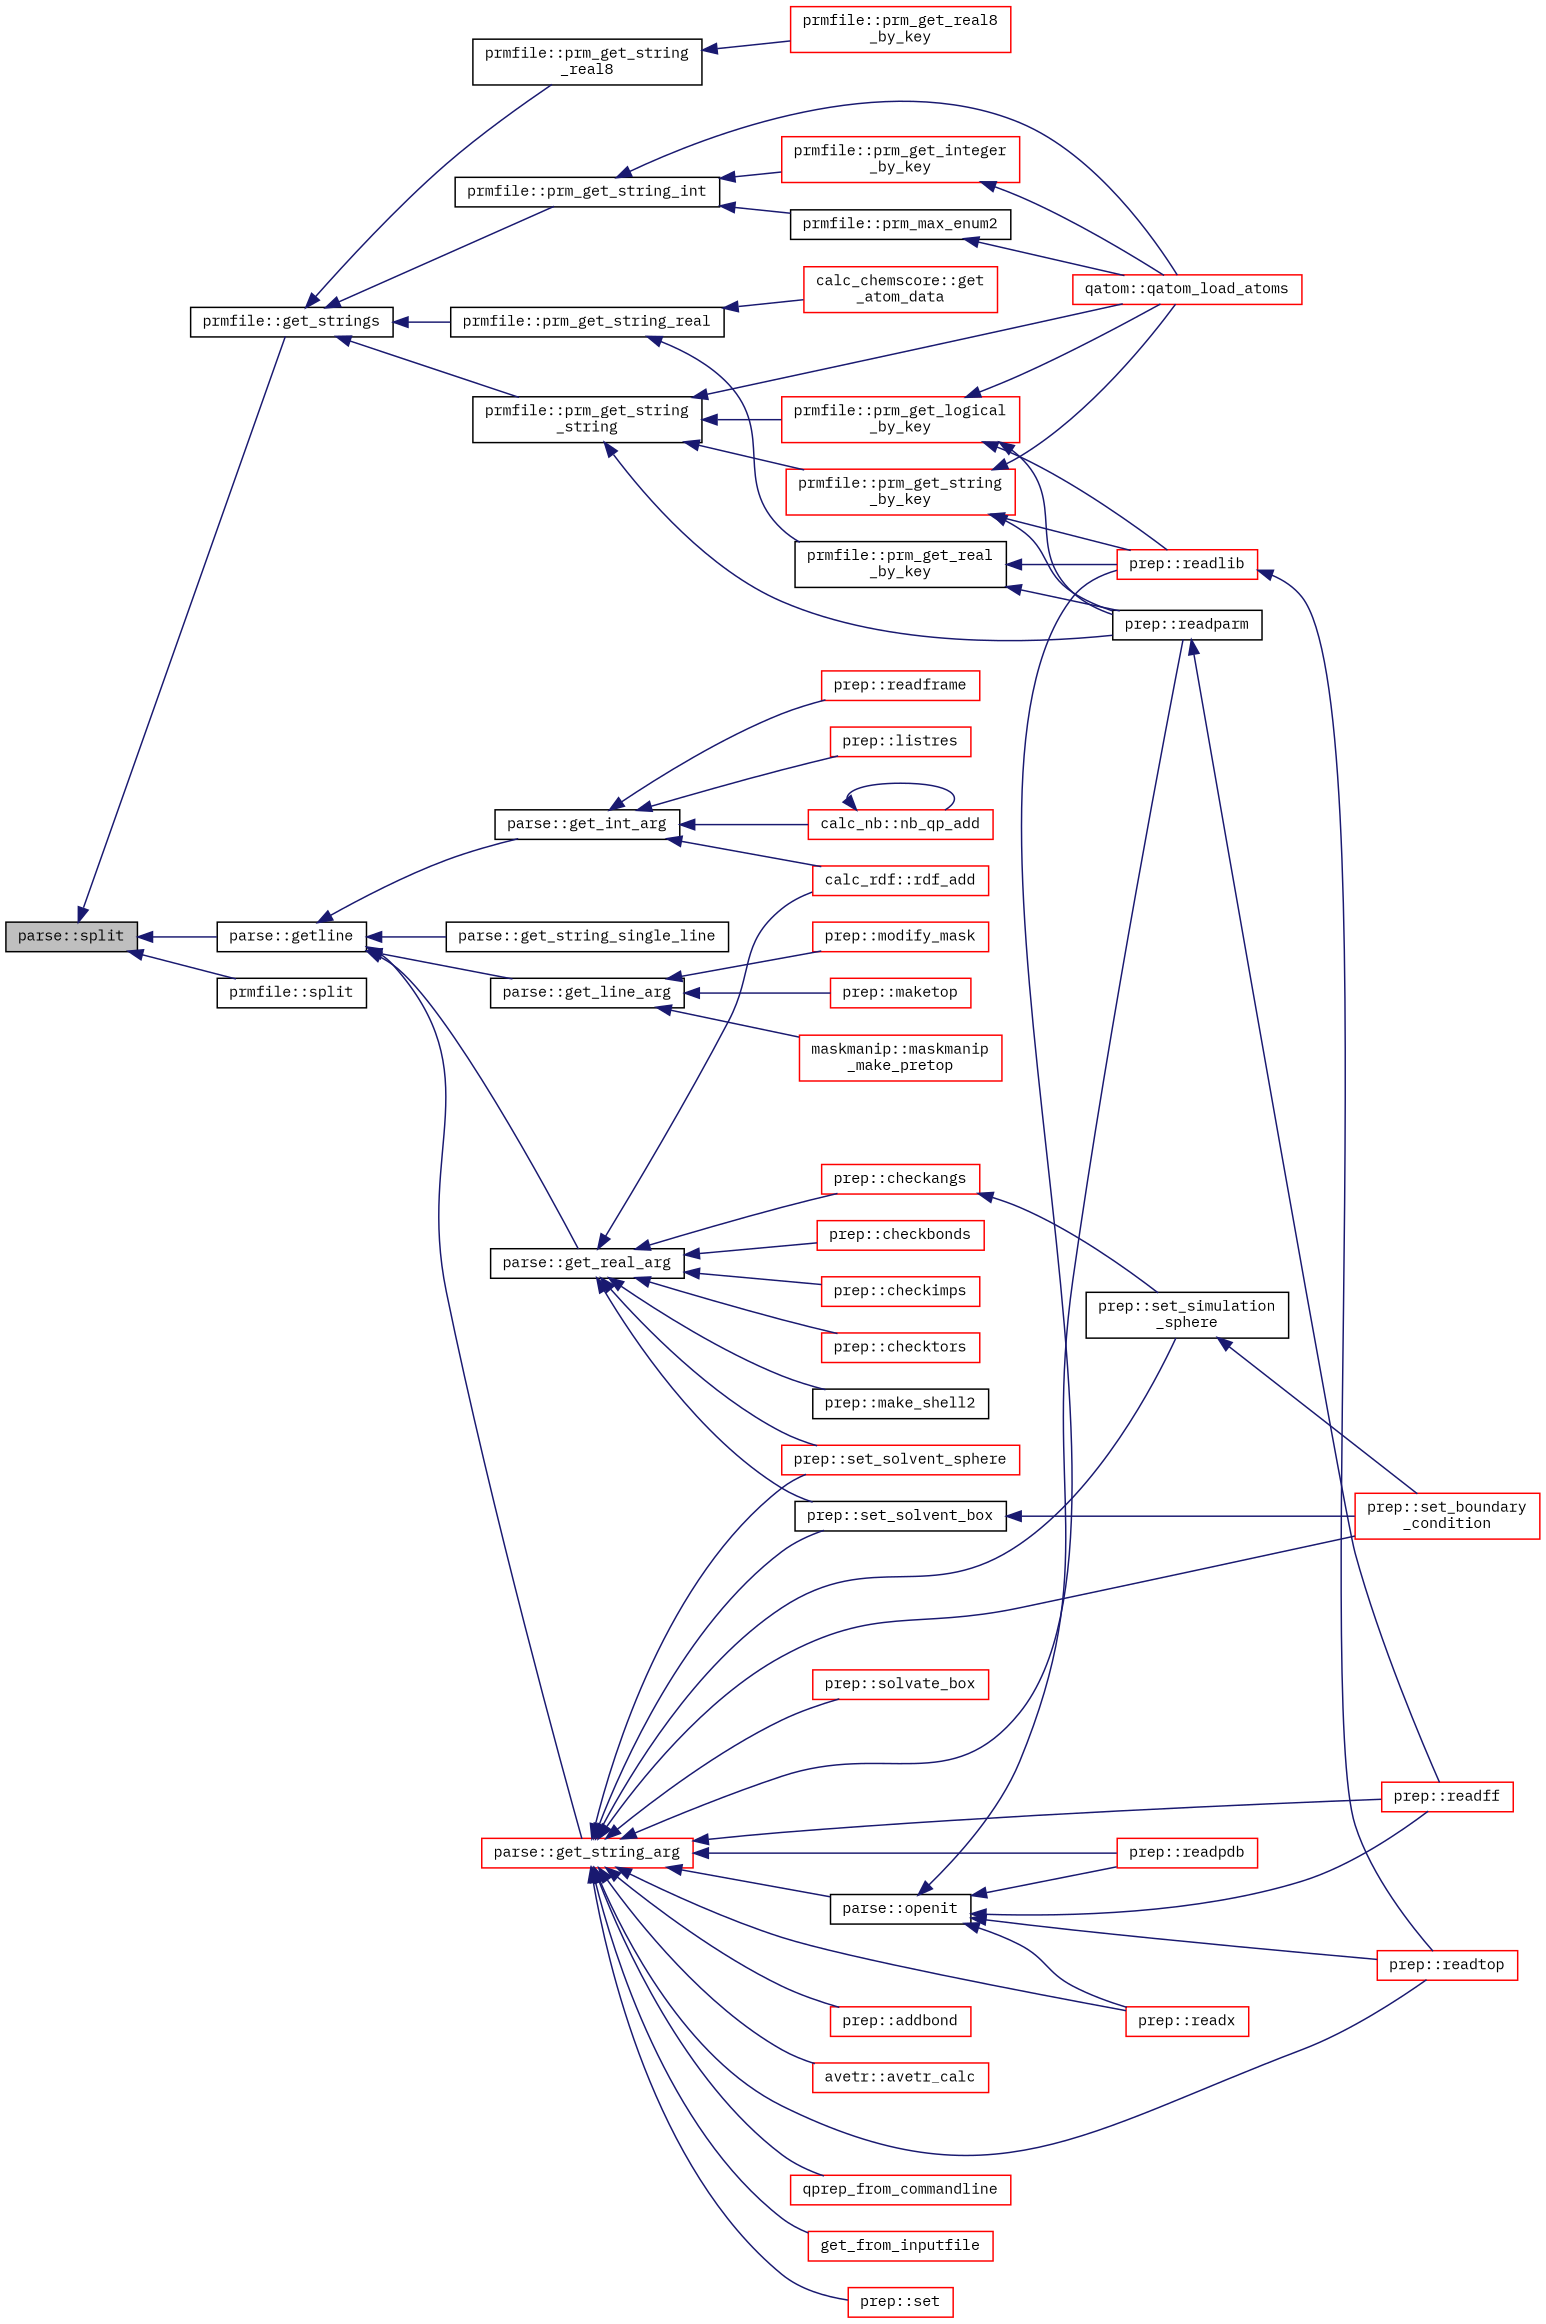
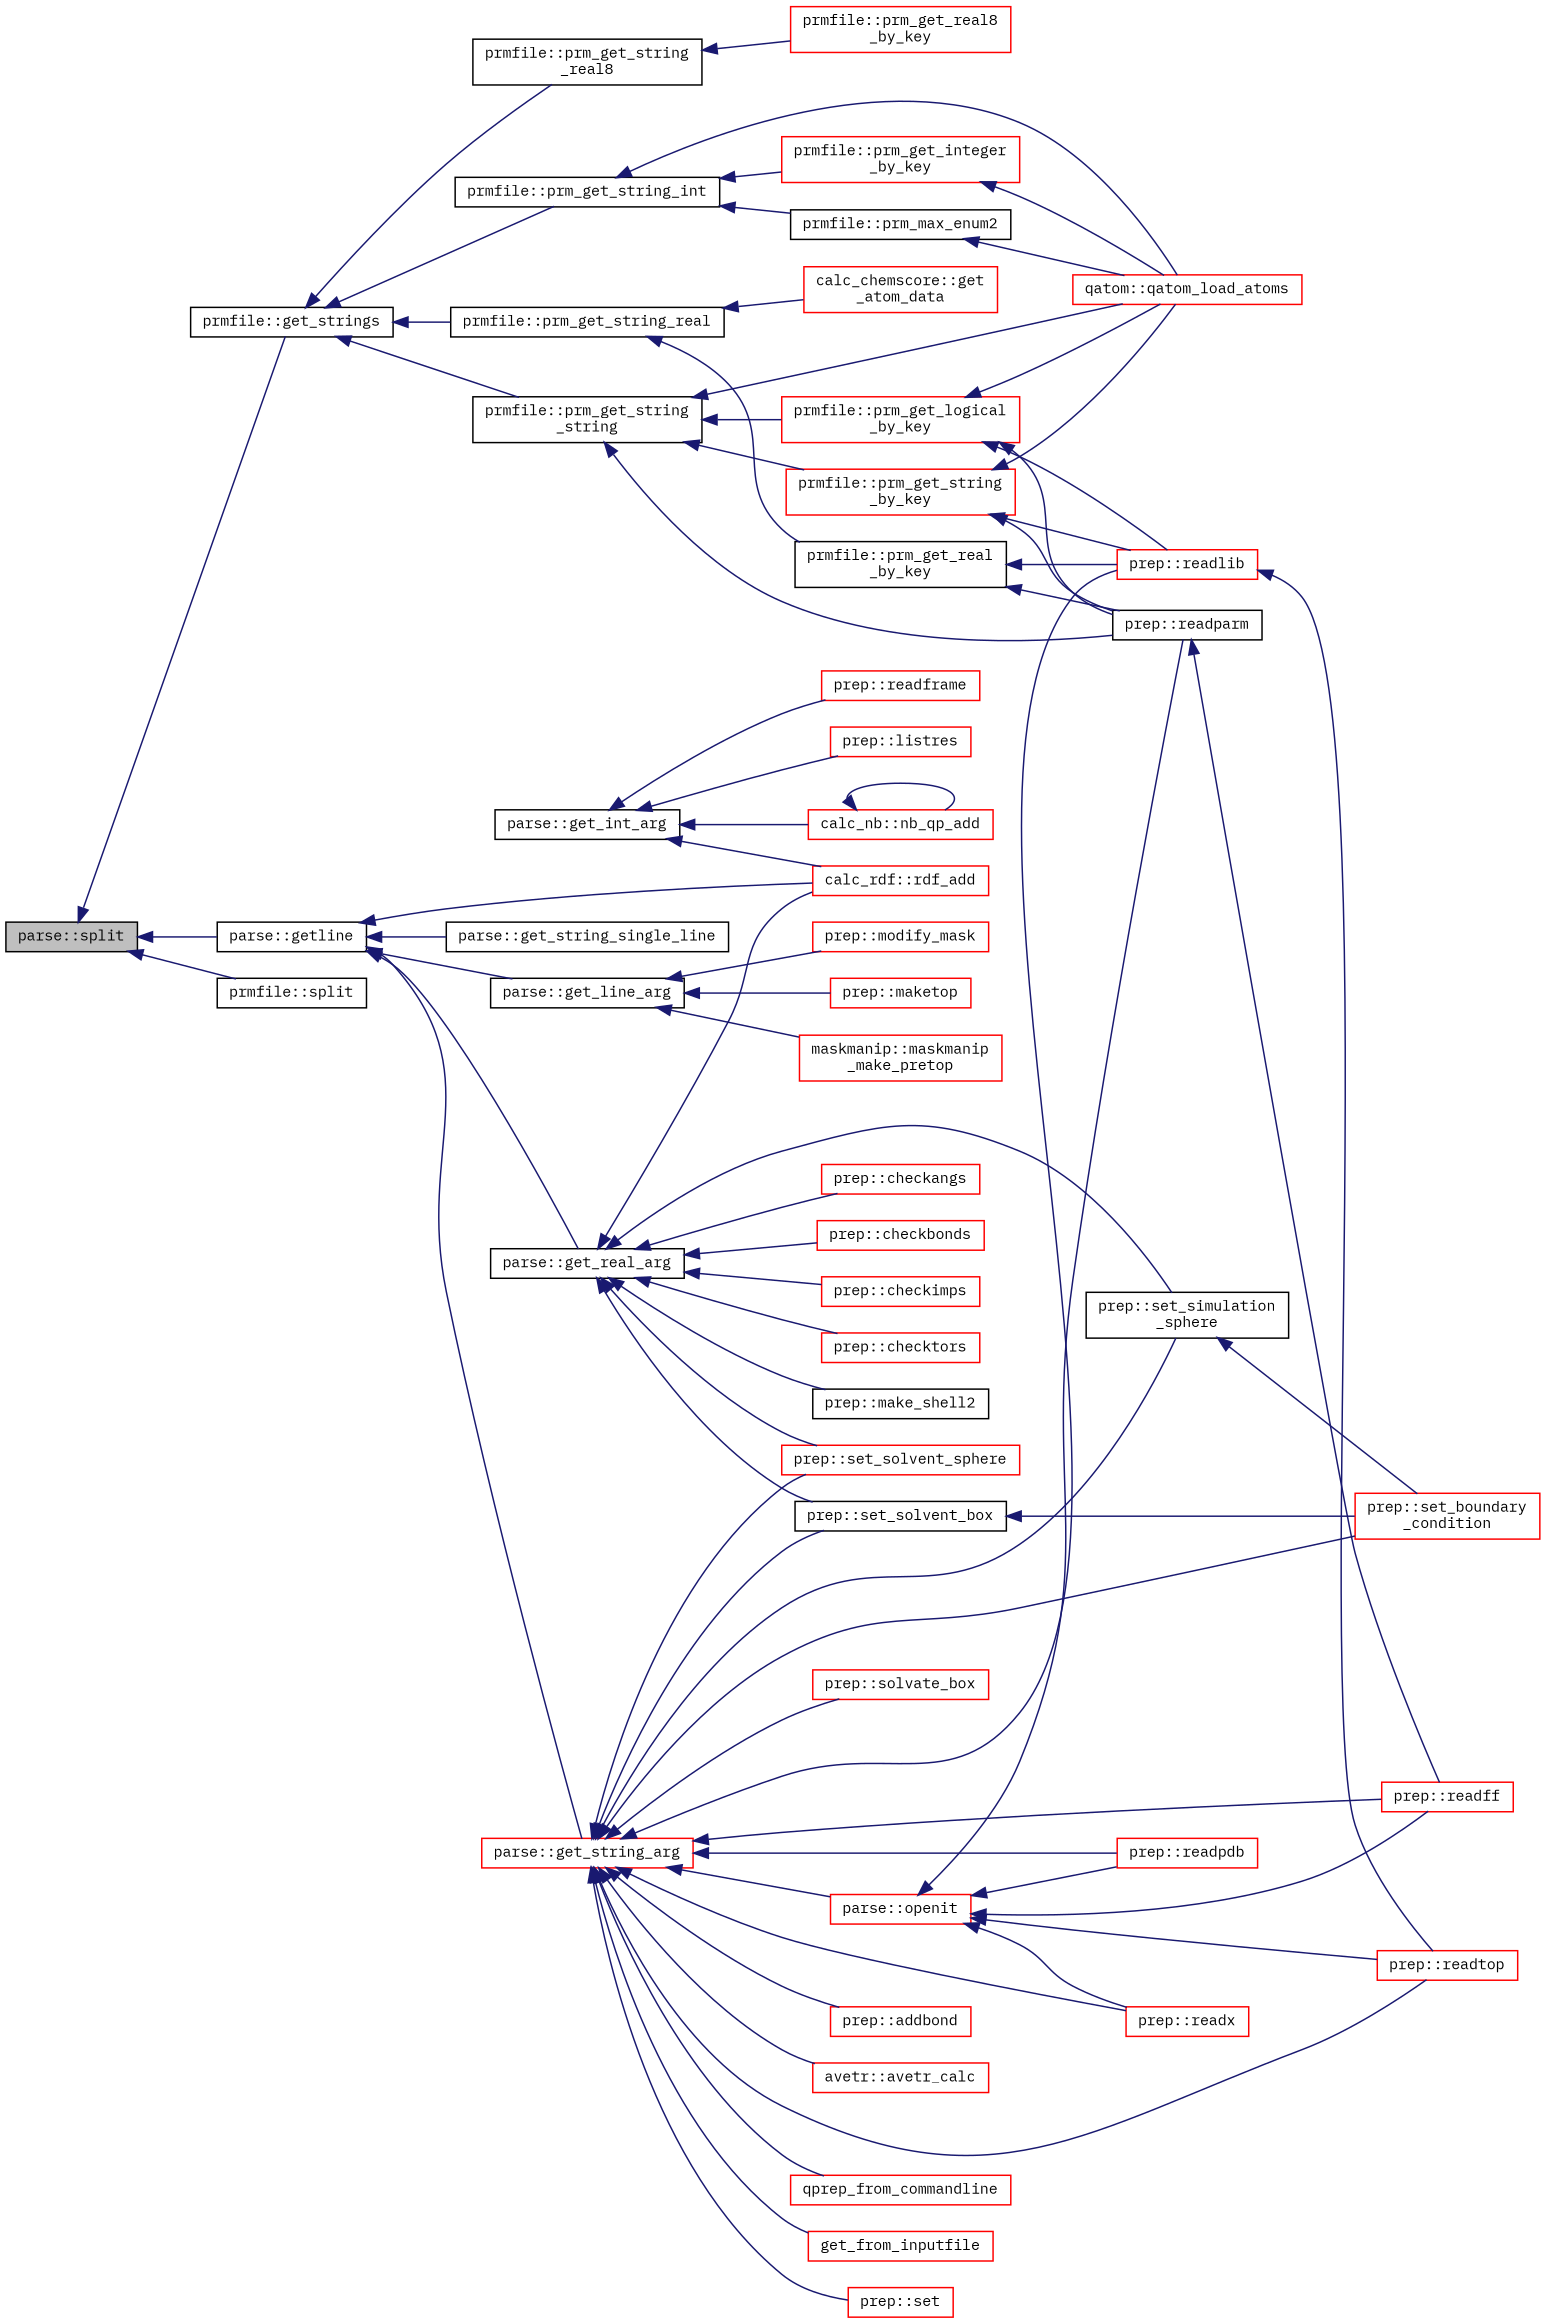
  digraph {
    fontname="IBM Plex Mono"
    rankdir=LR
    node [color=red fillcolor=white fontname="IBM Plex Mono" fontsize=10 shape=record style=filled]
    edge [color=midnightblue dir=back fontname="IBM Plex Mono" fontsize=10 labelfontname=Helvetica labelfontsize=10 style=solid]
    n1 [color=black fillcolor=grey75 fontcolor=black height=0.2 label="parse::split" width=0.4]
    n2 [color=black height=0.2 label="prmfile::get_strings" width=0.4]
    n3 [color=black height=0.2 label="parse::getline" width=0.4]
    n4 [color=black height=0.2 label="prmfile::split" width=0.4]
    n5 [color=black height=0.2 label="prmfile::prm_get_string\l_string" width=0.4]
    n6 [color=black height=0.2 label="prmfile::prm_get_string_int" width=0.4]
    n7 [color=black height=0.2 label="prmfile::prm_get_string_real" width=0.4]
    n8 [color=black height=0.2 label="prmfile::prm_get_string\l_real8" width=0.4]
    n9 [color=black height=0.2 label="parse::get_int_arg" width=0.4]
    n10 [color=black height=0.2 label="parse::get_line_arg" width=0.4]
    n11 [color=black height=0.2 label="parse::get_real_arg" width=0.4]
    n12 [height=0.2 label="parse::get_string_arg" width=0.4]
    n13 [color=black height=0.2 label="parse::get_string_single_line" width=0.4]
    n14 [color=black height=0.2 label="prep::readparm" width=0.4]
    n15 [height=0.2 label="prmfile::prm_get_string\l_by_key" width=0.4]
    n16 [height=0.2 label="qatom::qatom_load_atoms" width=0.4]
    n17 [height=0.2 label="prmfile::prm_get_logical\l_by_key" width=0.4]
    n18 [height=0.2 label="prmfile::prm_get_integer\l_by_key" width=0.4]
    n19 [color=black height=0.2 label="prmfile::prm_max_enum2" width=0.4]
    n20 [height=0.2 label="calc_chemscore::get\l_atom_data" width=0.4]
    n21 [color=black height=0.2 label="prmfile::prm_get_real\l_by_key" width=0.4]
    n22 [height=0.2 label="prmfile::prm_get_real8\l_by_key" width=0.4]
    n23 [height=0.2 label="prep::readff" width=0.4]
    n24 [height=0.2 label="prep::readlib" width=0.4]
    n25 [height=0.2 label="prep::readtop" width=0.4]
    n26 [height=0.2 label="prep::listres" width=0.4]
    n27 [height=0.2 label="calc_nb::nb_qp_add" width=0.4]
    n28 [height=0.2 label="calc_rdf::rdf_add" width=0.4]
    n29 [height=0.2 label="prep::readframe" width=0.4]
    n30 [height=0.2 label="prep::maketop" width=0.4]
    n31 [height=0.2 label="maskmanip::maskmanip\l_make_pretop" width=0.4]
    n32 [height=0.2 label="prep::modify_mask" width=0.4]
    n33 [height=0.2 label="prep::checkangs" width=0.4]
    n34 [height=0.2 label="prep::checkbonds" width=0.4]
    n35 [height=0.2 label="prep::checkimps" width=0.4]
    n36 [height=0.2 label="prep::checktors" width=0.4]
    n37 [color=black height=0.2 label="prep::make_shell2" width=0.4]
    n38 [color=black height=0.2 label="prep::set_simulation\l_sphere" width=0.4]
    n39 [color=black height=0.2 label="prep::set_solvent_box" width=0.4]
    n40 [height=0.2 label="prep::set_solvent_sphere" width=0.4]
    n41 [height=0.2 label="prep::set_boundary\l_condition" width=0.4]
    n42 [height=0.2 label="prep::addbond" width=0.4]
    n43 [height=0.2 label="avetr::avetr_calc" width=0.4]
-   n44 [color=black height=0.2 label="parse::openit" width=0.4]
+   n44 [height=0.2 label="parse::openit" width=0.4]
    n45 [height=0.2 label="prep::readpdb" width=0.4]
    n46 [height=0.2 label="prep::readx" width=0.4]
    n47 [height=0.2 label=qprep_from_commandline width=0.4]
    n48 [height=0.2 label=get_from_inputfile width=0.4]
    n49 [height=0.2 label="prep::set" width=0.4]
    n50 [height=0.2 label="prep::solvate_box" width=0.4]
    n1 -> n2
    n1 -> n3
    n1 -> n4
    n2 -> n5
    n2 -> n6
    n2 -> n7
    n2 -> n8
-   n3 -> n9
+   n3 -> n28
    n3 -> n10
    n3 -> n11
    n3 -> n12
    n3 -> n13
    n5 -> n14
    n5 -> n15
    n5 -> n16
    n5 -> n17
    n6 -> n16
    n6 -> n18
    n6 -> n19
    n7 -> n20
    n7 -> n21
    n8 -> n22
    n9 -> n26
    n9 -> n27
    n9 -> n28
    n9 -> n29
    n10 -> n30
    n10 -> n31
    n10 -> n32
    n11 -> n28
    n11 -> n33
    n11 -> n34
    n11 -> n35
    n11 -> n36
    n11 -> n37
-   n33 -> n38
+   n11 -> n38
    n11 -> n39
    n11 -> n40
    n12 -> n23
    n12 -> n24
    n12 -> n25
    n12 -> n38
    n12 -> n39
    n12 -> n40
    n12 -> n41
    n12 -> n42
    n12 -> n43
    n12 -> n44
    n12 -> n45
    n12 -> n46
    n12 -> n47
    n12 -> n48
    n12 -> n49
    n12 -> n50
    n14 -> n23
    n15 -> n14
    n15 -> n16
    n15 -> n24
    n17 -> n14
    n17 -> n16
    n17 -> n24
    n18 -> n16
    n19 -> n16
    n21 -> n14
    n21 -> n24
    n24 -> n25
    n27 -> n27
    n38 -> n41
    n39 -> n41
    n44 -> n14
    n44 -> n23
    n44 -> n25
    n44 -> n45
    n44 -> n46
  }
